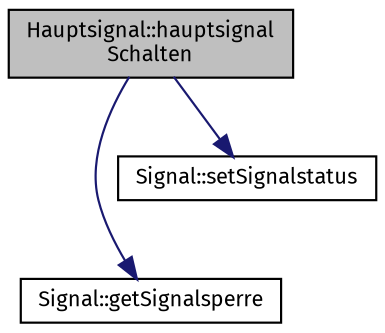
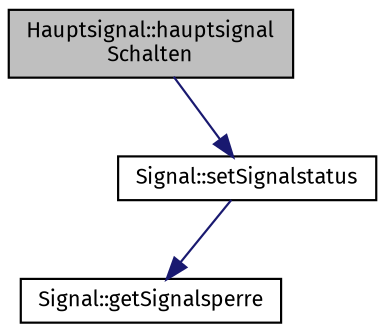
  digraph {
    fontname="Fira Sans"
    rankdir=TB
    node [color=black fillcolor=white fontname="Fira Sans" fontsize=10 shape=record style=filled]
    edge [color=midnightblue fontname="Fira Sans" fontsize=10 labelfontname=Helvetica labelfontsize=10 style=solid]
    n1 [fillcolor=grey75 fontcolor=black height=0.2 label="Hauptsignal::hauptsignal\lSchalten" width=0.4]
    n2 [height=0.2 label="Signal::getSignalsperre" width=0.4]
    n3 [height=0.2 label="Signal::setSignalstatus" width=0.4]
-   n1 -> n2
+   n3 -> n2
    n1 -> n3
  }
